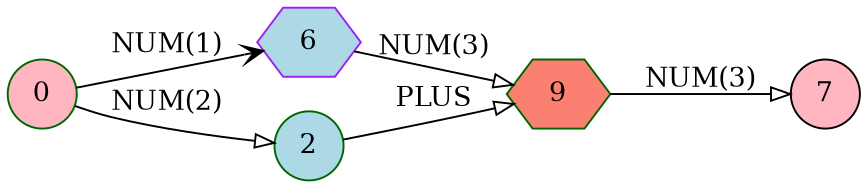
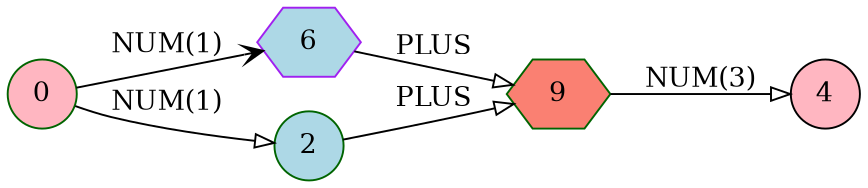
  digraph {
    d2toptions="--autosize"
    rankdir=LR
    node [color=darkgreen fillcolor=lightblue shape=circle style=filled]
    edge [arrowhead=onormal]
    n1 [color=purple label=6 shape=hexagon]
    0 [fillcolor=lightpink]
    2
    n4 [fillcolor=salmon label=9 shape=hexagon]
-   4 [color=black fillcolor=lightpink label=7]
-   n1 -> n4 [label="NUM(3)"]
+   4 [color=black fillcolor=lightpink]
+   n1 -> n4 [label=PLUS]
    0 -> n1 [arrowhead=vee label="NUM(1)"]
-   0 -> 2 [label="NUM(2)"]
+   0 -> 2 [label="NUM(1)"]
    2 -> n4 [label=PLUS]
    n4 -> 4 [label="NUM(3)"]
  }
